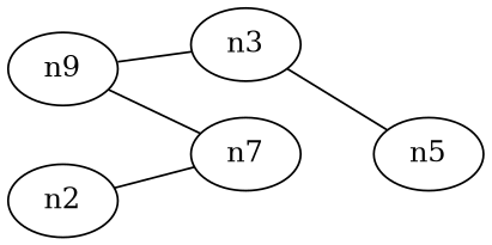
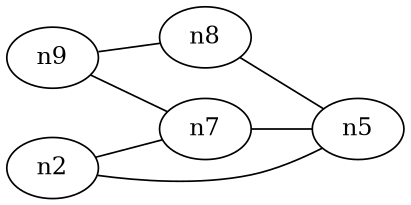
  strict graph {
    rankdir=LR
    n1 [label=n9]
-   n3
+   n3 [label=n8]
    n4 [label=n7]
    n5
    n2
    n1 -- n3
    n1 -- n4
    n3 -- n5
+   n4 -- n5
    n2 -- n4
+   n2 -- n5
  }
